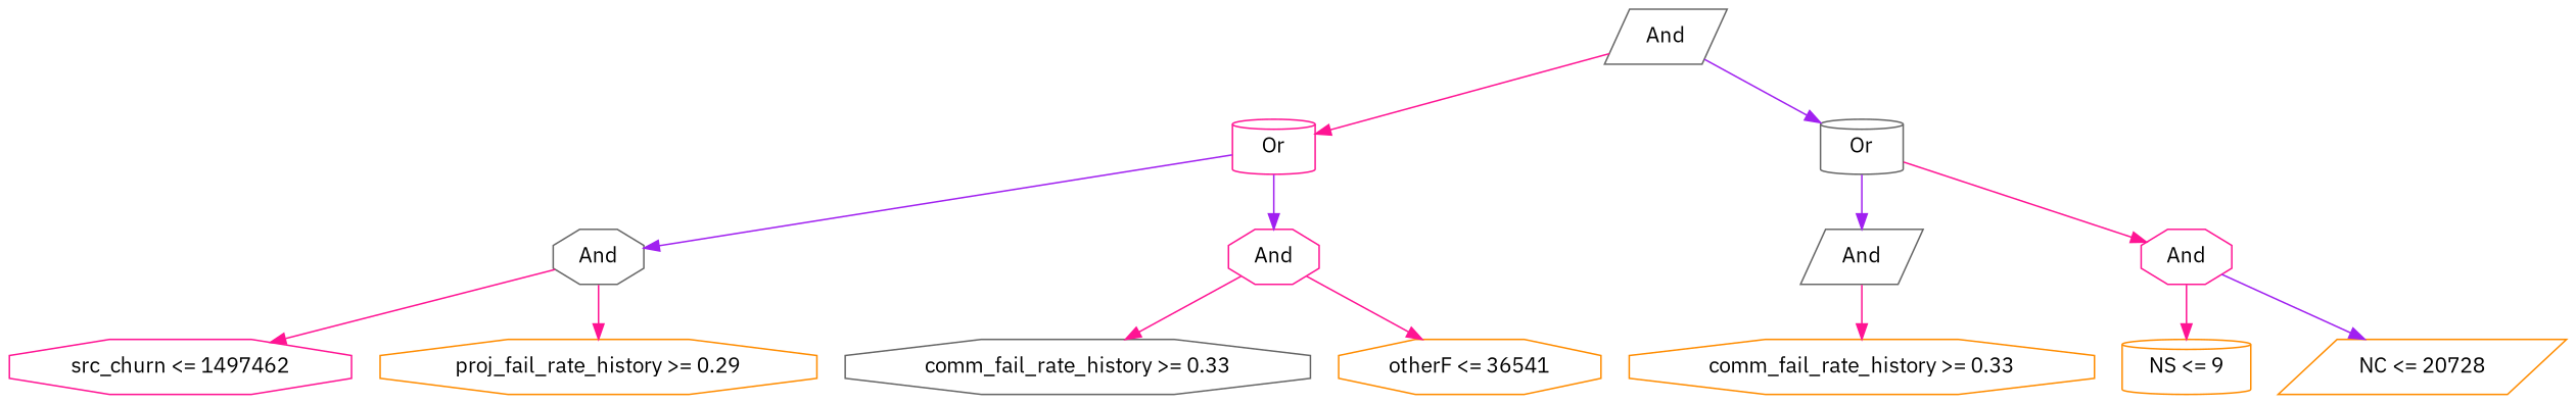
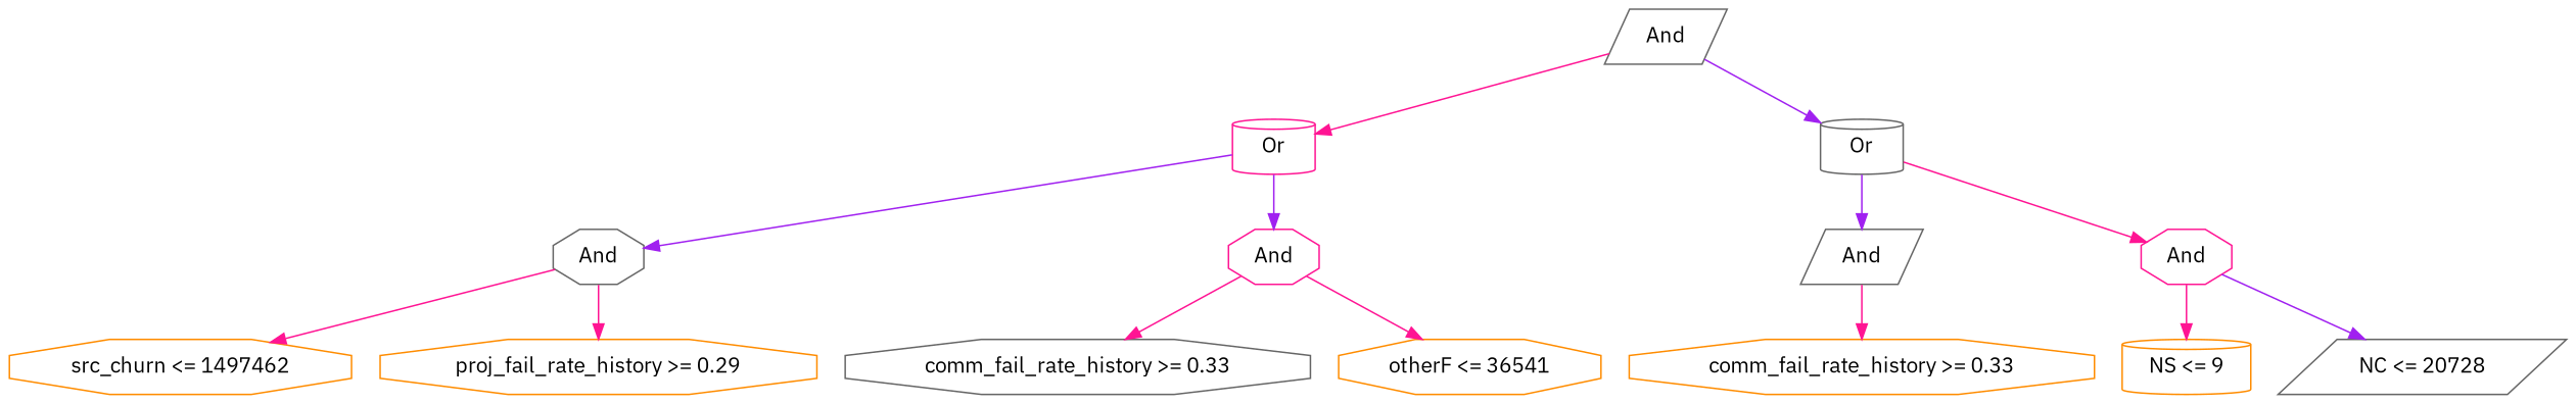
  digraph {
    fontname="IBM Plex Sans"
    node [color=darkorange fontname="IBM Plex Sans" shape=octagon]
    edge [color=deeppink fontname="IBM Plex Sans"]
    n1 [color=gray40 height=0.5 label=And shape=parallelogram width=0.75]
    n2 [color=deeppink height=0.5 label=Or shape=cylinder width=0.75]
    n3 [color=gray40 height=0.5 label=Or shape=cylinder width=0.75]
    n4 [color=gray40 height=0.5 label=And width=0.75]
    n5 [color=deeppink height=0.5 label=And width=0.75]
    n6 [color=gray40 height=0.5 label=And shape=parallelogram width=0.75]
    n7 [color=deeppink height=0.5 label=And width=0.75]
-   n8 [color=deeppink height=0.5 label="src_churn <= 1497462" width=2.5998]
+   n8 [height=0.5 label="src_churn <= 1497462" width=2.5998]
    n9 [height=0.5 label="proj_fail_rate_history >= 0.29" width=3.34]
    n10 [color=gray40 height=0.5 label="comm_fail_rate_history >= 0.33" width=3.5566]
    n11 [height=0.5 label="otherF <= 36541" width=2.004]
    n12 [height=0.5 label="comm_fail_rate_history >= 0.33" width=3.5566]
    n13 [height=0.5 label="NS <= 9" shape=cylinder width=1.1735]
-   n14 [height=0.5 label="NC <= 20728" shape=parallelogram width=1.6971]
+   n14 [color=gray40 height=0.5 label="NC <= 20728" shape=parallelogram width=1.6971]
    n1 -> n2
    n1 -> n3 [color=purple]
    n2 -> n4 [color=purple]
    n2 -> n5 [color=purple]
    n3 -> n6 [color=purple]
    n3 -> n7
    n4 -> n8
    n4 -> n9
    n5 -> n10
    n5 -> n11
    n6 -> n12
    n7 -> n13
    n7 -> n14 [color=purple]
  }
